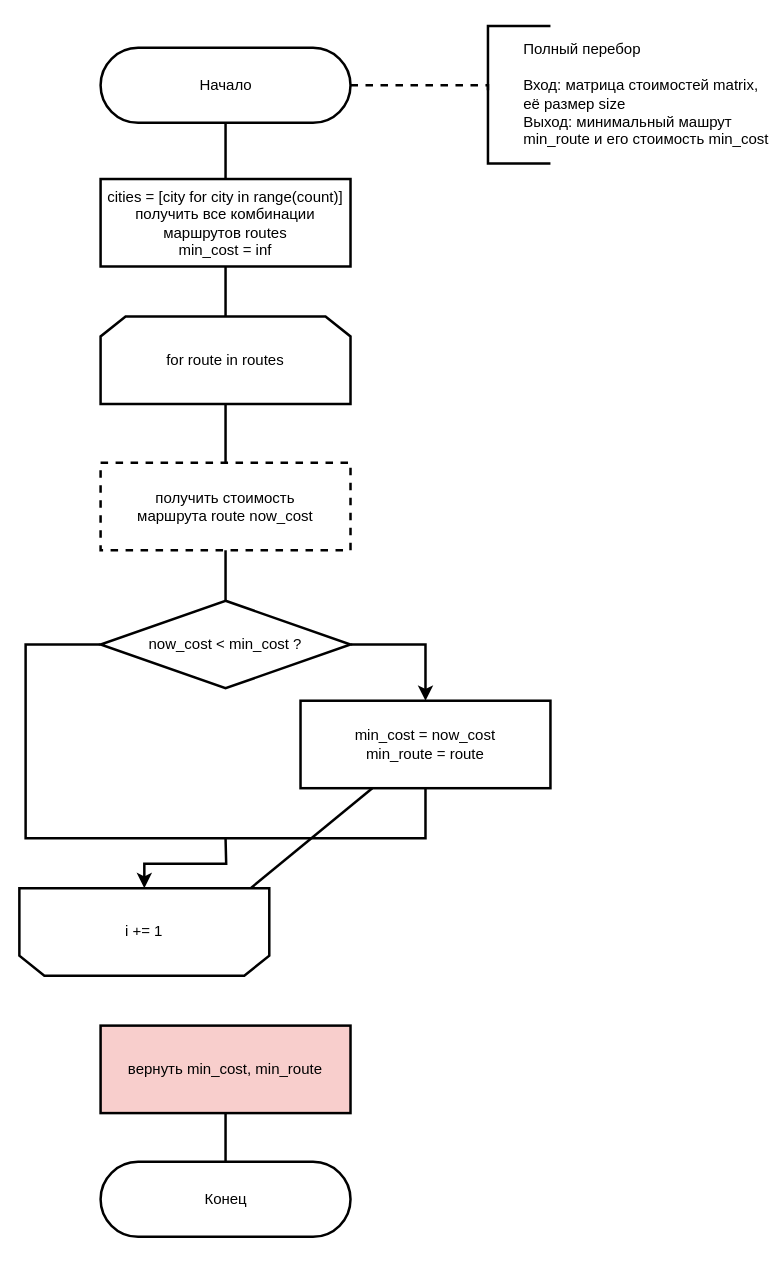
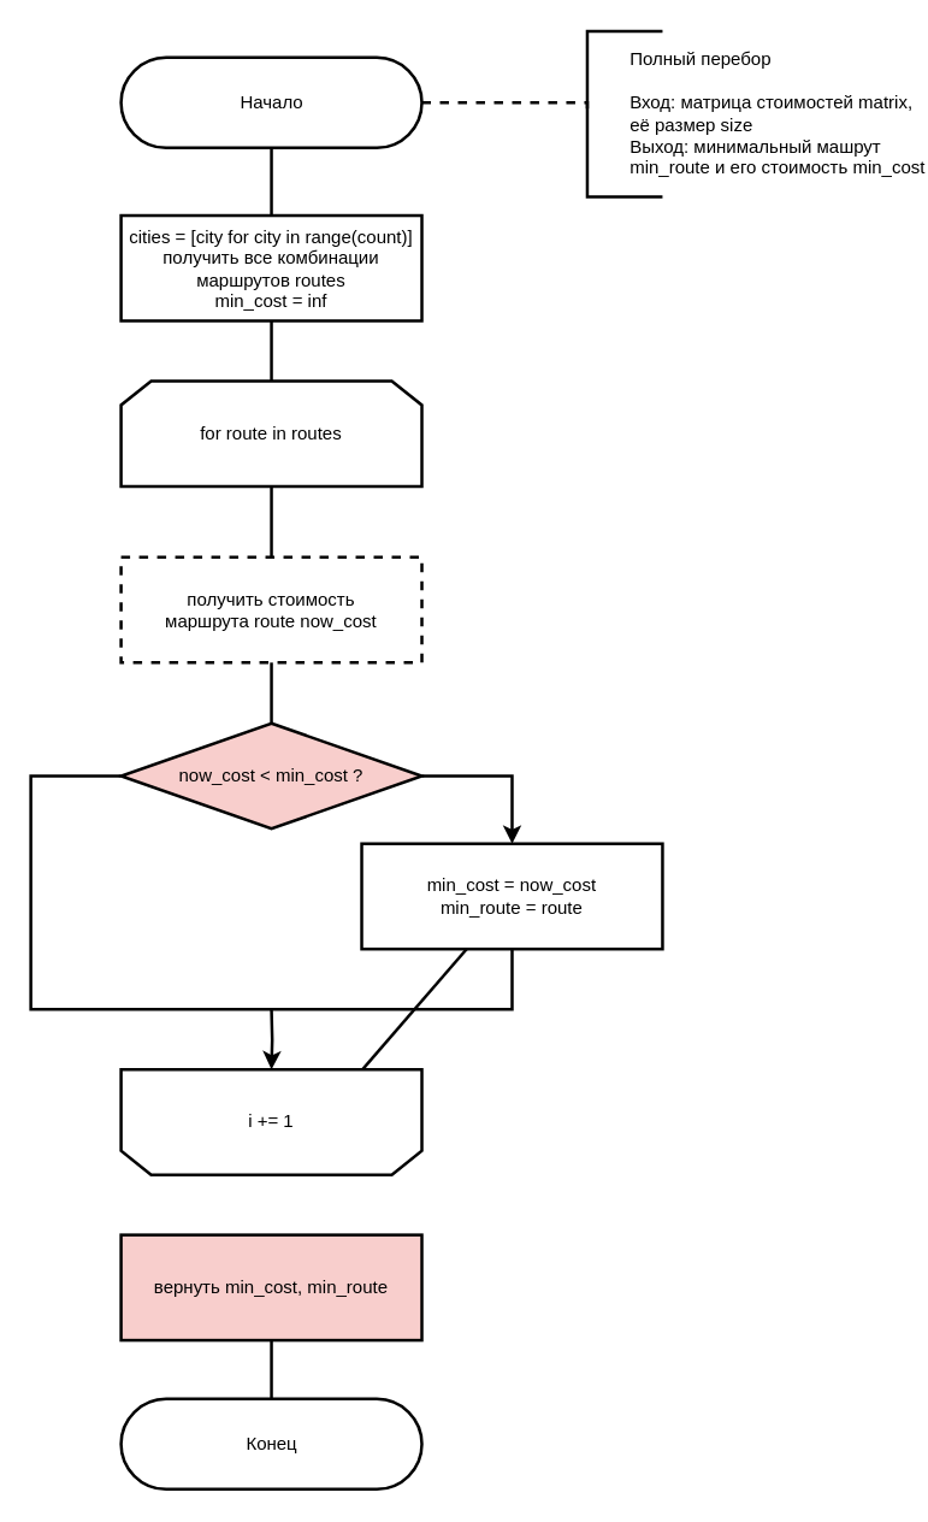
  <mxCell id="0" />
  <mxCell id="1" parent="0" />
  <mxCell id="2" style="edgeStyle=orthogonalEdgeStyle;rounded=0;orthogonalLoop=1;jettySize=auto;html=1;entryX=0;entryY=0.5;entryDx=0;entryDy=0;entryPerimeter=0;endArrow=none;endFill=0;strokeWidth=2;dashed=1;exitX=1;exitY=0.5;exitDx=0;exitDy=0;exitPerimeter=0;" parent="1" source="4" target="6" edge="1"><mxGeometry relative="1" as="geometry"><mxPoint x="330" y="137.5" as="sourcePoint" /><Array as="points"><mxPoint x="300" y="67.5" /><mxPoint x="300" y="67.5" /></Array></mxGeometry></mxCell>
  <mxCell id="3" style="edgeStyle=none;html=1;exitX=0.5;exitY=0.5;exitDx=0;exitDy=30;exitPerimeter=0;strokeWidth=2;endArrow=none;endFill=0;" parent="1" source="4" target="14" edge="1"><mxGeometry relative="1" as="geometry" /></mxCell>
  <mxCell id="4" value="&lt;font style=&quot;font-size: 12px&quot;&gt;Начало&lt;/font&gt;" style="html=1;dashed=0;whitespace=wrap;shape=mxgraph.dfd.start;strokeWidth=2;" parent="1" vertex="1"><mxGeometry x="80" y="37.5" width="200" height="60" as="geometry" /></mxCell>
  <mxCell id="5" style="edgeStyle=orthogonalEdgeStyle;rounded=0;orthogonalLoop=1;jettySize=auto;html=1;exitX=0.5;exitY=1;exitDx=0;exitDy=0;" parent="1" edge="1"><mxGeometry relative="1" as="geometry"><mxPoint x="130" y="287.5" as="sourcePoint" /><mxPoint x="130" y="287.5" as="targetPoint" /></mxGeometry></mxCell>
  <mxCell id="6" value="&lt;div&gt;&lt;span&gt;&#09;&lt;/span&gt;&lt;span style=&quot;white-space: pre&quot;&gt;&#09;&lt;/span&gt;Полный перебор&lt;/div&gt;&lt;span&gt;&#09;&lt;/span&gt;&lt;span style=&quot;white-space: pre&quot;&gt;&#09;&lt;/span&gt;&lt;br&gt;&lt;span style=&quot;white-space: pre&quot;&gt;&#09;&lt;/span&gt;Вход: матрица стоимостей matrix,&lt;br&gt;&lt;span&gt;&#09;&lt;/span&gt;&lt;span style=&quot;white-space: pre&quot;&gt;&#09;&lt;/span&gt;её размер size&lt;br&gt;&lt;span&gt;&#09;&lt;/span&gt;&lt;span style=&quot;white-space: pre&quot;&gt;&#09;&lt;/span&gt;Выход: минимальный машрут&amp;nbsp;&lt;br&gt;&lt;span&gt;&#09;&lt;/span&gt;&lt;span style=&quot;white-space: pre&quot;&gt;&#09;&lt;/span&gt;min_route и его стоимость min_cost" style="strokeWidth=2;html=1;shape=mxgraph.flowchart.annotation_1;align=left;pointerEvents=1;" parent="1" vertex="1"><mxGeometry x="390" y="20" width="50" height="110" as="geometry" /></mxCell>
  <mxCell id="7" value="&lt;font style=&quot;font-size: 12px&quot;&gt;Конец&lt;/font&gt;" style="html=1;dashed=0;whitespace=wrap;shape=mxgraph.dfd.start;strokeWidth=2;" parent="1" vertex="1"><mxGeometry x="80" y="929" width="200" height="60" as="geometry" /></mxCell>
  <mxCell id="8" style="edgeStyle=orthogonalEdgeStyle;rounded=0;html=1;exitX=0.5;exitY=1;exitDx=0;exitDy=0;endArrow=classic;endFill=1;strokeWidth=2;entryX=0.5;entryY=1;entryDx=0;entryDy=0;" parent="1" target="10" edge="1"><mxGeometry relative="1" as="geometry"><mxPoint x="180" y="670" as="sourcePoint" /></mxGeometry></mxCell>
  <mxCell id="9" style="edgeStyle=none;html=1;exitX=0.5;exitY=0;exitDx=0;exitDy=0;endArrow=none;endFill=0;strokeWidth=2;" edge="1" parent="1" source="10" target="19"><mxGeometry relative="1" as="geometry" /></mxCell>
- <mxCell id="10" value="i += 1" style="shape=loopLimit;whiteSpace=wrap;html=1;strokeWidth=2;direction=west;" parent="1" vertex="1"><mxGeometry x="15" y="710" width="200" height="70" as="geometry" /></mxCell>
+ <mxCell id="10" value="i += 1" style="shape=loopLimit;whiteSpace=wrap;html=1;strokeWidth=2;direction=west;" parent="1" vertex="1"><mxGeometry x="80" y="710" width="200" height="70" as="geometry" /></mxCell>
  <mxCell id="11" style="edgeStyle=none;html=1;exitX=0.5;exitY=1;exitDx=0;exitDy=0;entryX=0.5;entryY=0;entryDx=0;entryDy=0;strokeWidth=2;endArrow=none;endFill=0;" edge="1" parent="1" source="12" target="21"><mxGeometry relative="1" as="geometry" /></mxCell>
  <mxCell id="12" value="for route in routes" style="shape=loopLimit;whiteSpace=wrap;html=1;strokeWidth=2;" parent="1" vertex="1"><mxGeometry x="80" y="252.5" width="200" height="70" as="geometry" /></mxCell>
  <mxCell id="13" style="edgeStyle=none;html=1;exitX=0.5;exitY=1;exitDx=0;exitDy=0;entryX=0.5;entryY=0;entryDx=0;entryDy=0;endArrow=none;endFill=0;strokeWidth=2;" parent="1" source="14" target="12" edge="1"><mxGeometry relative="1" as="geometry" /></mxCell>
  <mxCell id="14" value="&lt;font style=&quot;font-size: 12px&quot;&gt;cities = [city for city in range(count)]&lt;br&gt;получить все комбинации маршрутов routes&lt;br&gt;min_cost = inf&lt;br&gt;&lt;/font&gt;" style="rounded=0;whiteSpace=wrap;html=1;strokeWidth=2;" parent="1" vertex="1"><mxGeometry x="80" y="142.5" width="200" height="70" as="geometry" /></mxCell>
  <mxCell id="15" style="edgeStyle=orthogonalEdgeStyle;rounded=0;orthogonalLoop=1;jettySize=auto;html=1;exitX=0.5;exitY=1;exitDx=0;exitDy=0;" parent="1" edge="1"><mxGeometry relative="1" as="geometry"><mxPoint x="120" y="495" as="sourcePoint" /><mxPoint x="120" y="495" as="targetPoint" /></mxGeometry></mxCell>
  <mxCell id="16" style="edgeStyle=orthogonalEdgeStyle;rounded=0;orthogonalLoop=1;jettySize=auto;html=1;exitX=1;exitY=0.5;exitDx=0;exitDy=0;entryX=0.5;entryY=0;entryDx=0;entryDy=0;endArrow=classic;endFill=1;strokeWidth=2;" parent="1" source="18" target="19" edge="1"><mxGeometry relative="1" as="geometry" /></mxCell>
  <mxCell id="17" style="edgeStyle=orthogonalEdgeStyle;rounded=0;html=1;exitX=0;exitY=0.5;exitDx=0;exitDy=0;entryX=0.5;entryY=1;entryDx=0;entryDy=0;endArrow=none;endFill=0;strokeWidth=2;" parent="1" source="18" target="19" edge="1"><mxGeometry relative="1" as="geometry"><Array as="points"><mxPoint x="20" y="515" /><mxPoint x="20" y="670" /><mxPoint x="340" y="670" /></Array></mxGeometry></mxCell>
- <mxCell id="18" value="now_cost &amp;lt; min_cost ?" style="rhombus;whiteSpace=wrap;html=1;strokeWidth=2;" parent="1" vertex="1"><mxGeometry x="80" y="480" width="200" height="70" as="geometry" /></mxCell>
+ <mxCell id="18" value="now_cost &amp;lt; min_cost ?" style="rhombus;whiteSpace=wrap;html=1;strokeWidth=2;fillColor=#f8cecc;" parent="1" vertex="1"><mxGeometry x="80" y="480" width="200" height="70" as="geometry" /></mxCell>
  <mxCell id="19" value="&lt;font&gt;min_cost = now_cost&lt;br&gt;min_route = route&lt;br&gt;&lt;/font&gt;" style="rounded=0;whiteSpace=wrap;html=1;strokeWidth=2;" parent="1" vertex="1"><mxGeometry x="240" y="560" width="200" height="70" as="geometry" /></mxCell>
  <mxCell id="20" style="edgeStyle=none;html=1;exitX=0.5;exitY=1;exitDx=0;exitDy=0;entryX=0.5;entryY=0;entryDx=0;entryDy=0;endArrow=none;endFill=0;strokeWidth=2;" edge="1" parent="1" source="21" target="18"><mxGeometry relative="1" as="geometry" /></mxCell>
  <mxCell id="21" value="&lt;font style=&quot;font-size: 12px&quot;&gt;получить стоимость &lt;br&gt;маршрута route now_cost&lt;br&gt;&lt;/font&gt;" style="rounded=0;whiteSpace=wrap;html=1;strokeWidth=2;dashed=1;" vertex="1" parent="1"><mxGeometry x="80" y="369.5" width="200" height="70" as="geometry" /></mxCell>
  <mxCell id="22" style="edgeStyle=none;html=1;exitX=0.5;exitY=1;exitDx=0;exitDy=0;entryX=0.5;entryY=0.5;entryDx=0;entryDy=-30;entryPerimeter=0;endArrow=none;endFill=0;strokeWidth=2;" edge="1" parent="1" source="23" target="7"><mxGeometry relative="1" as="geometry" /></mxCell>
  <mxCell id="23" value="&lt;font&gt;вернуть min_cost, min_route&lt;br&gt;&lt;/font&gt;" style="rounded=0;whiteSpace=wrap;html=1;strokeWidth=2;fillColor=#f8cecc;" vertex="1" parent="1"><mxGeometry x="80" y="820" width="200" height="70" as="geometry" /></mxCell>
